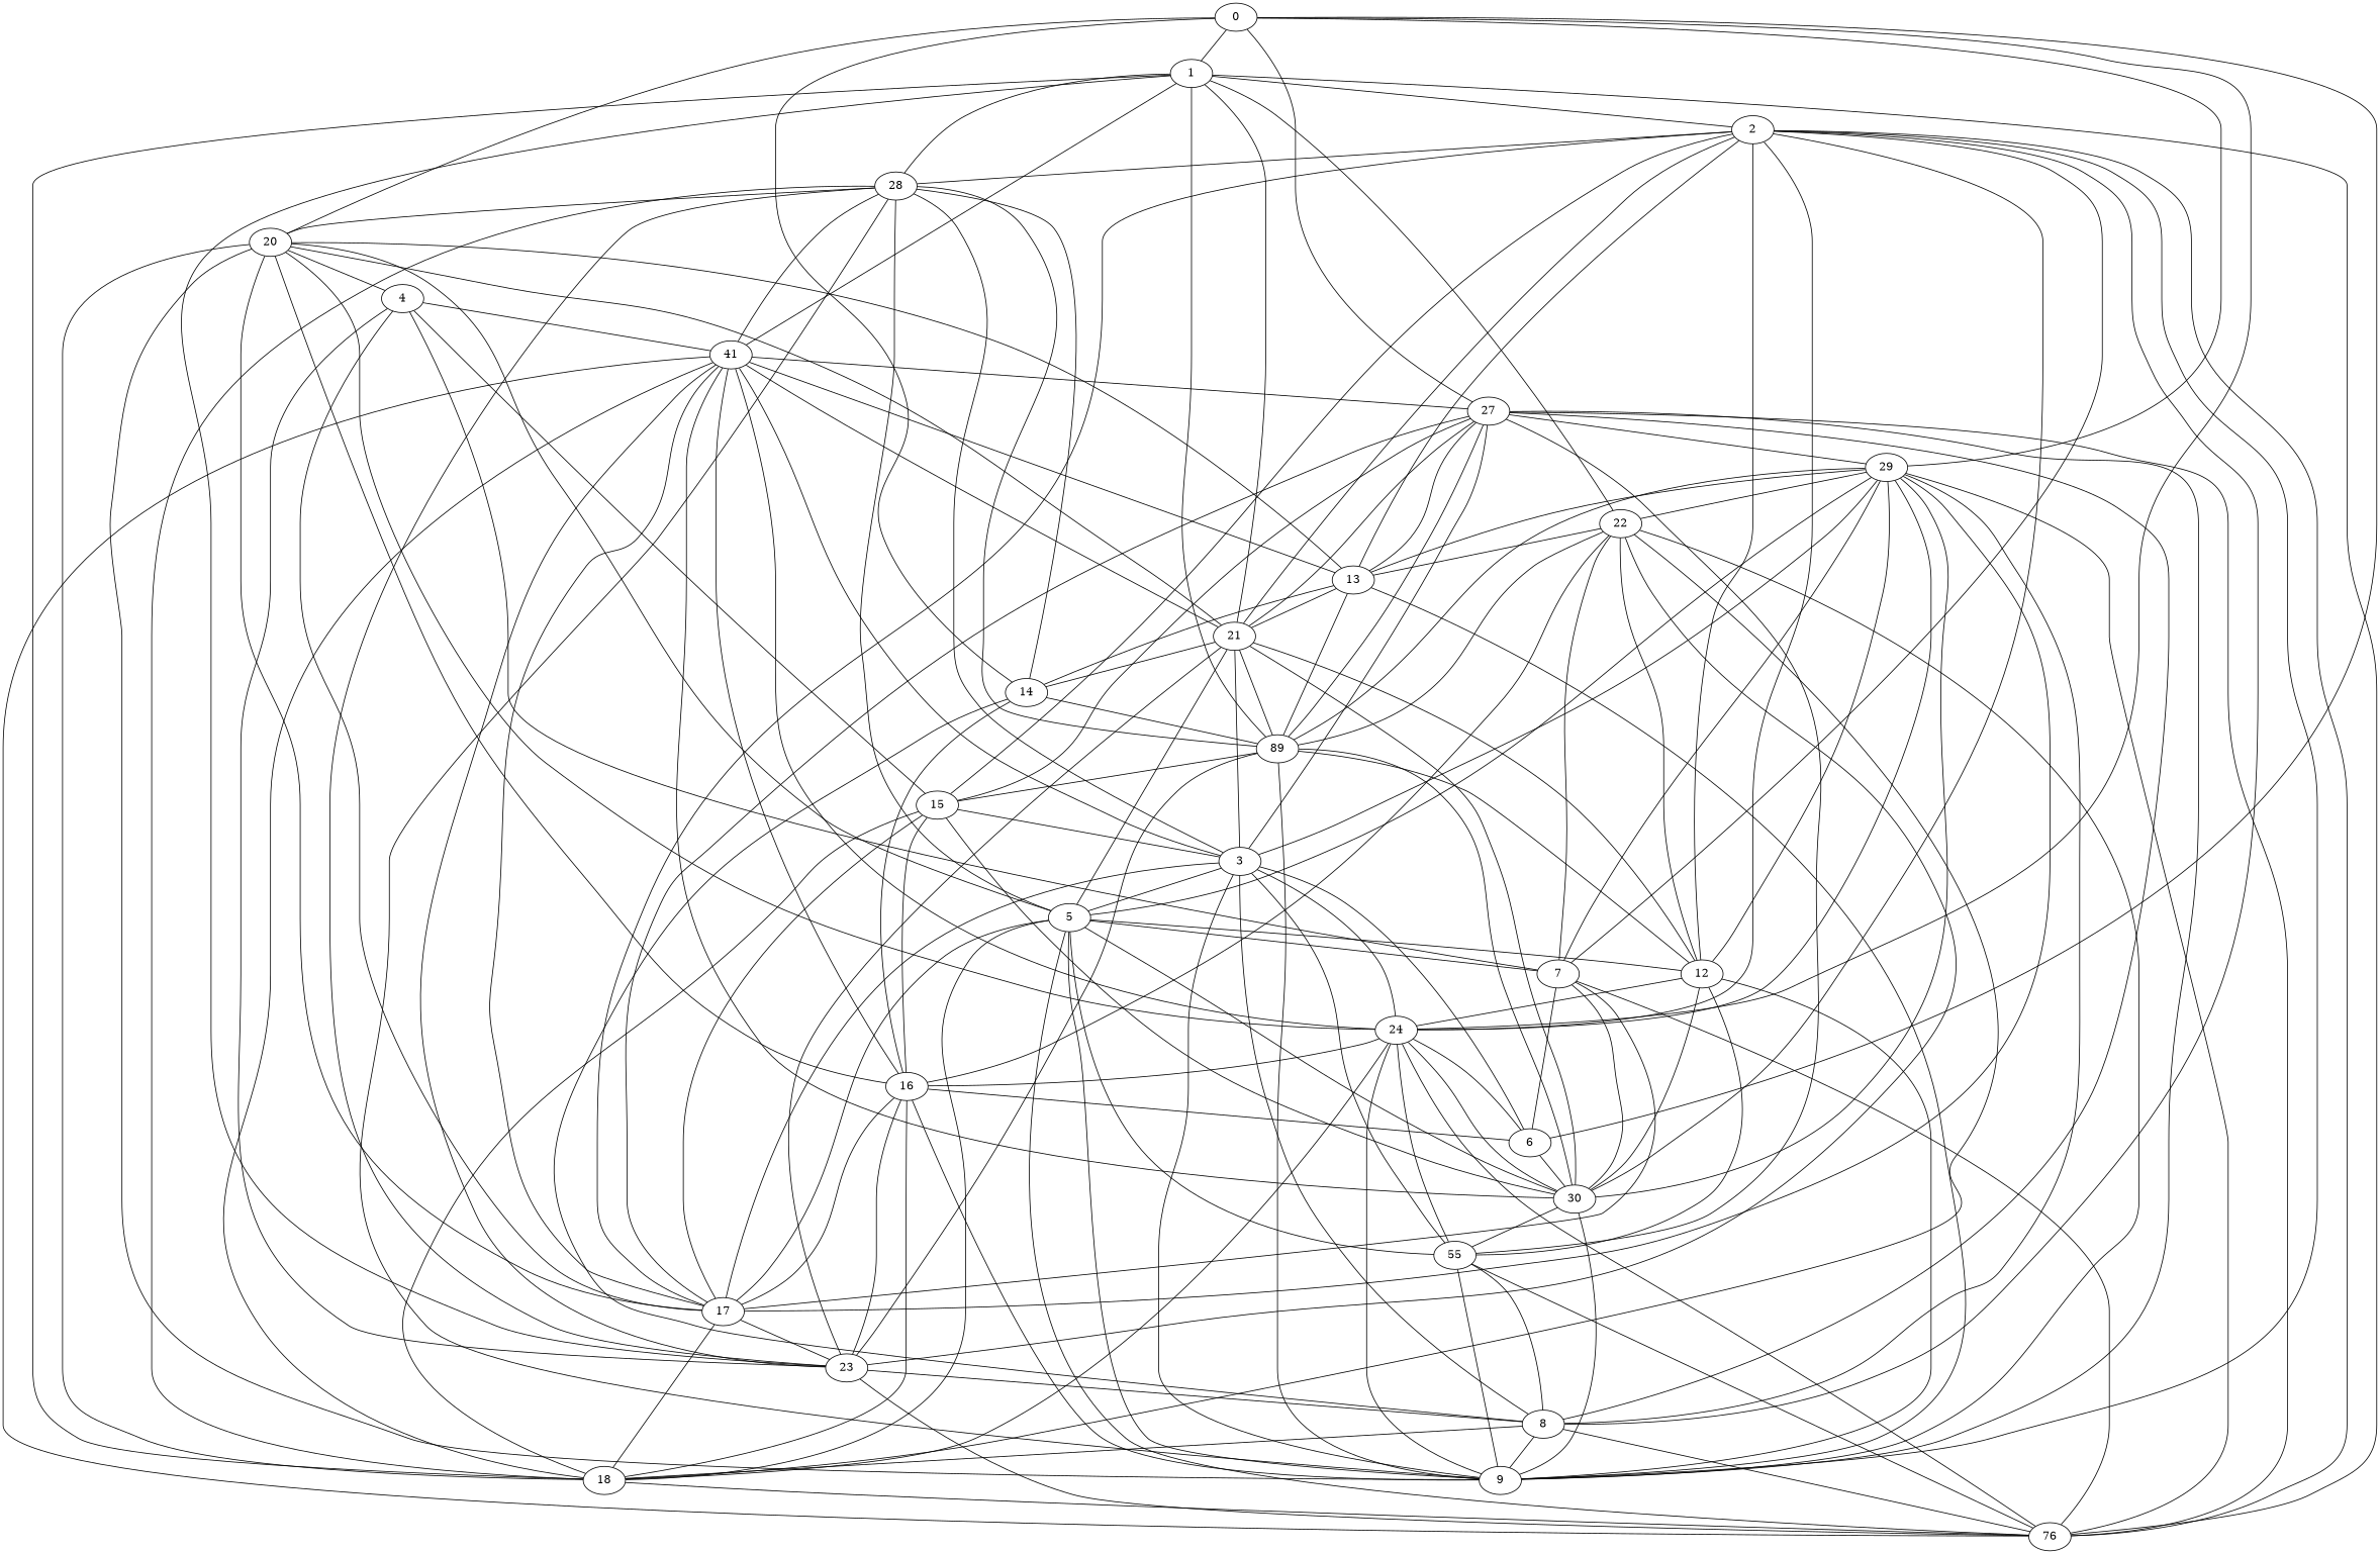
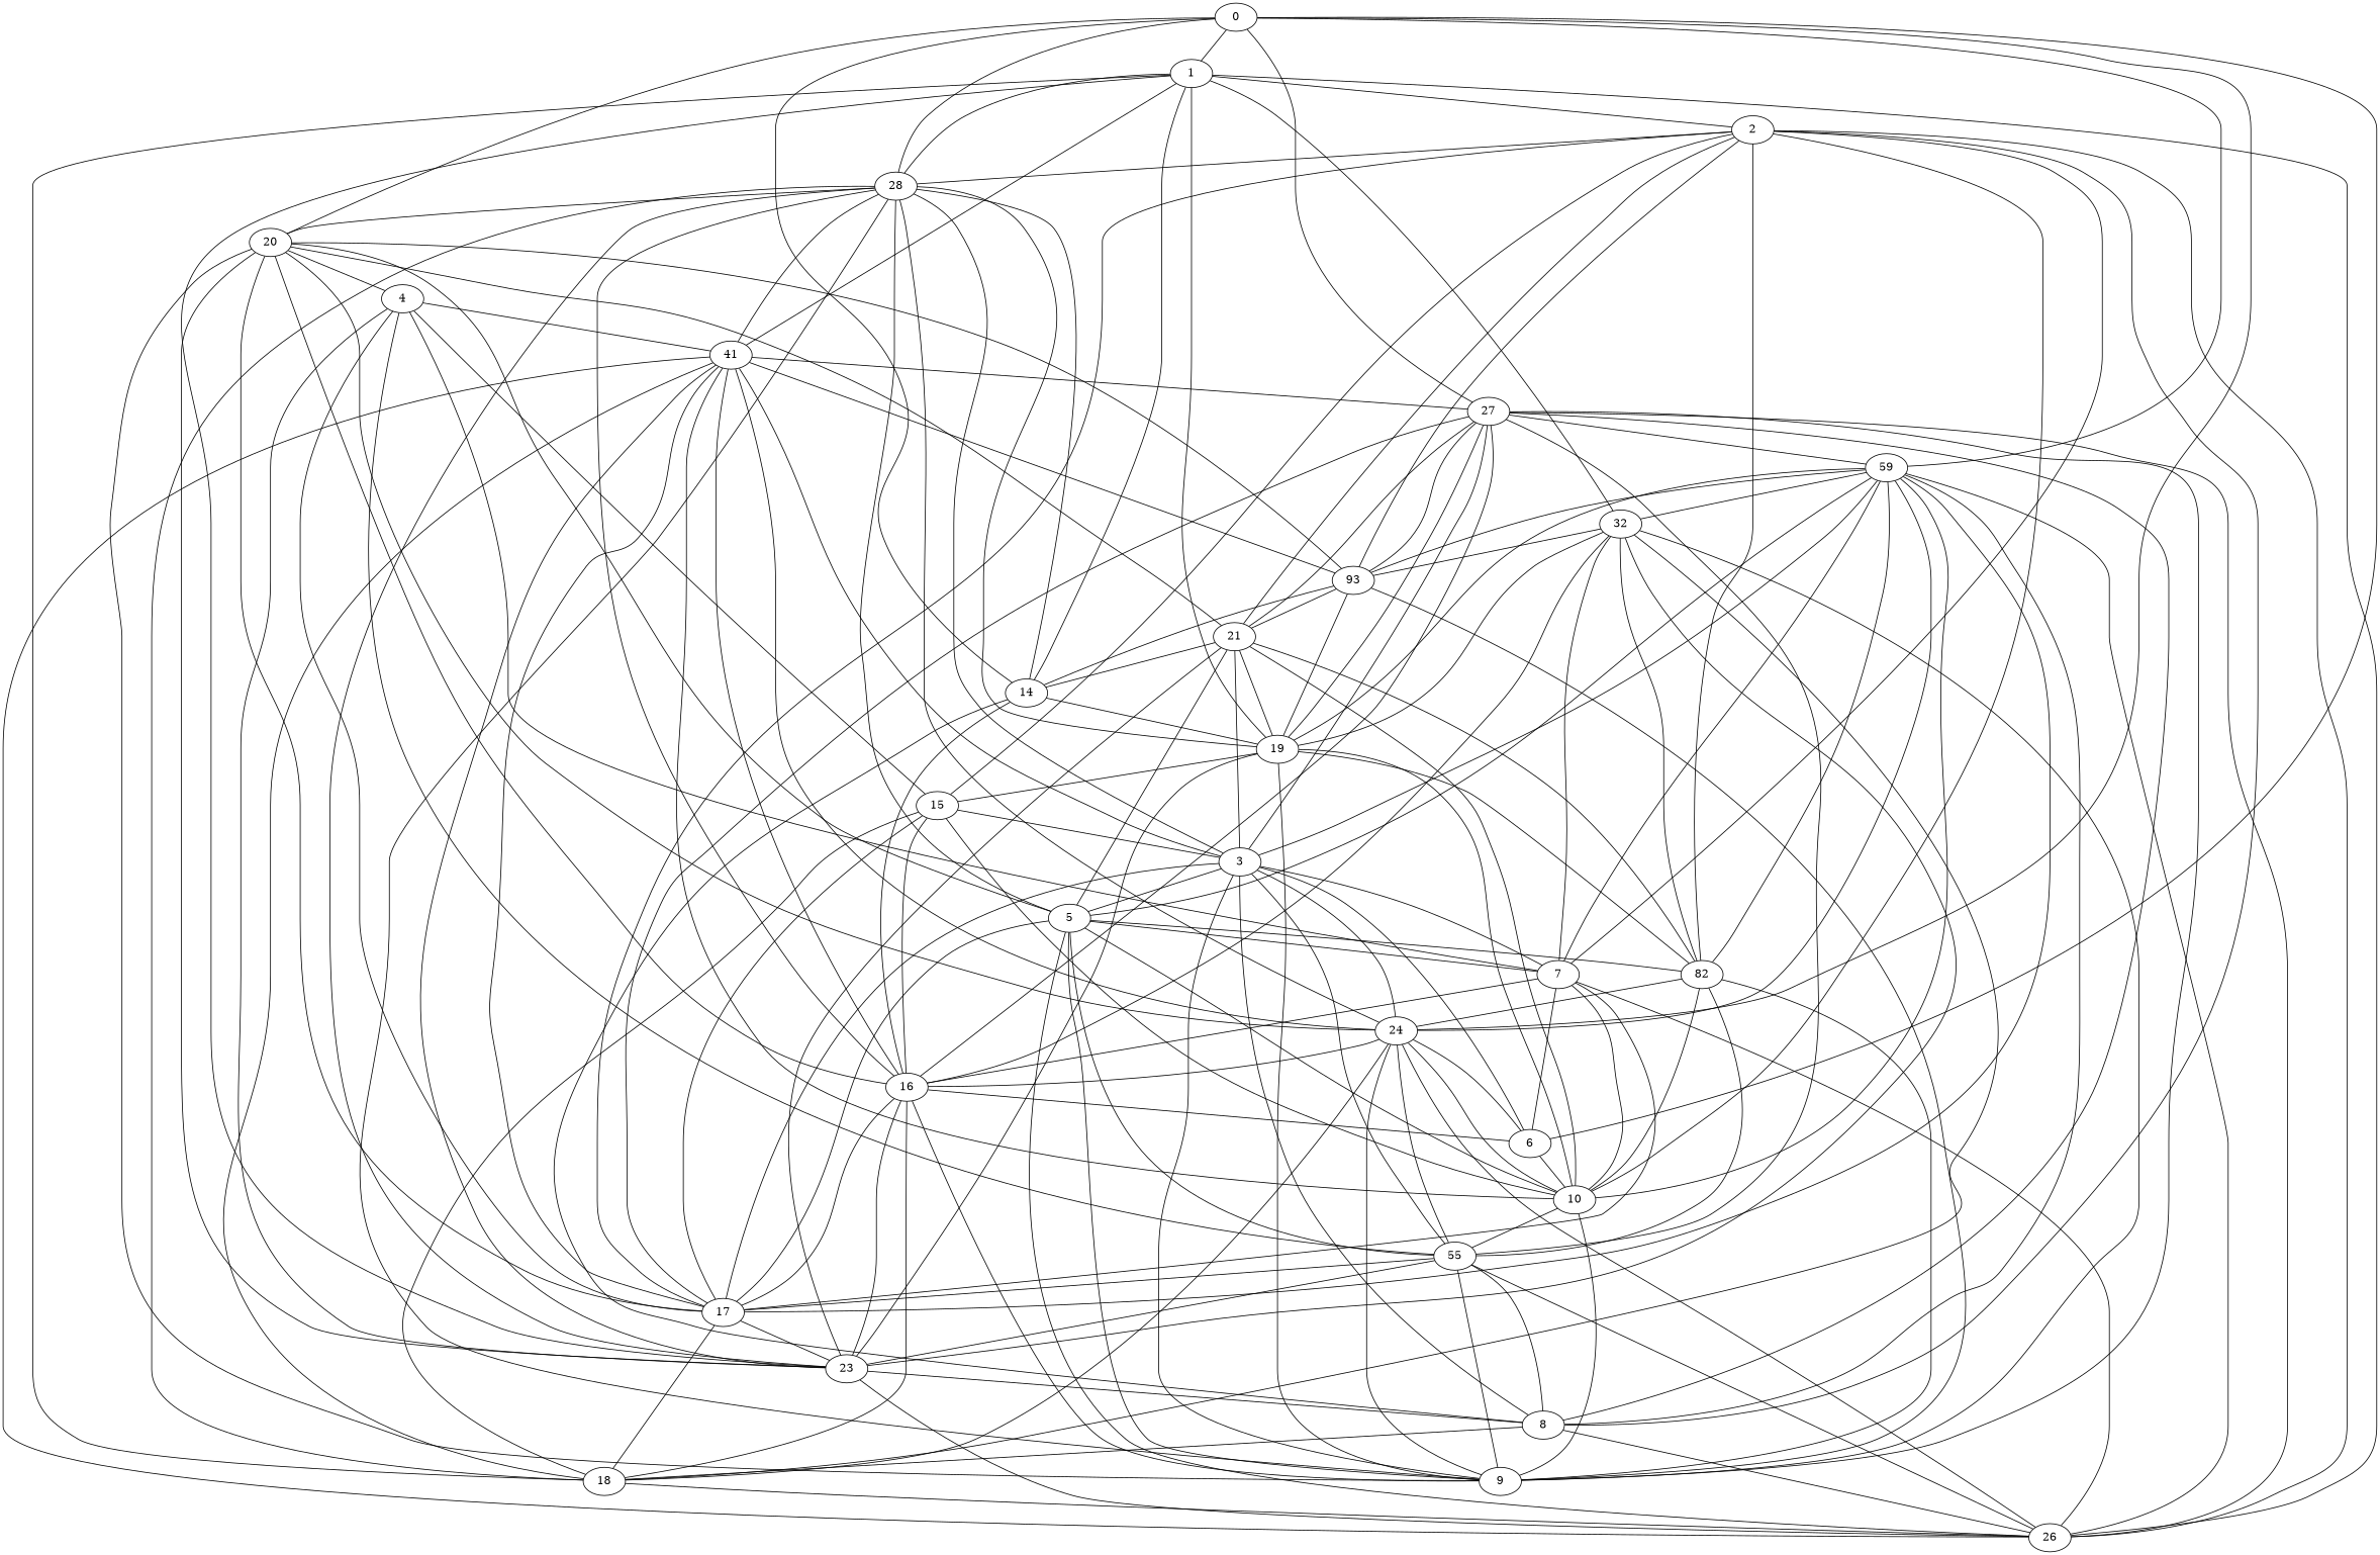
  graph {
    0
    1
    24
    27
    2
    n6 [label=41]
    18
-   19 [label=89]
+   19
    23
    28
    6
    9
-   10 [label=30]
+   10
    3
-   29
+   29 [label=59]
    16
-   26 [label=76]
+   26
    n18 [label=55]
    8
-   12
-   13
+   12 [label=82]
+   13 [label=93]
    17
    21
    5
-   22
+   22 [label=32]
    15
    20
    14
    7
    4
    0 -- 1
    0 -- 24
    0 -- 27
    1 -- 2
    1 -- n6
    1 -- 18
    1 -- 19
    1 -- 23
    1 -- 28
    24 -- n6
    24 -- 18
-   24 -- 2
+   24 -- 28
    24 -- 6
    24 -- 9
    24 -- 10
    24 -- 3
    24 -- 29
    24 -- 16
    24 -- 26
    24 -- n18
    27 -- 29
    27 -- 26
    27 -- 8
    2 -- 28
-   2 -- 9
    2 -- 10
    2 -- 8
    2 -- 12
    2 -- 13
    2 -- 17
    2 -- 21
    n6 -- 27
    n6 -- 18
    n6 -- 23
    n6 -- 17
-   n6 -- 21
    18 -- 26
-   18 -- 5
    18 -- 22
    19 -- 27
    19 -- 28
    19 -- 9
    19 -- 29
    19 -- 12
    19 -- 13
    19 -- 22
    19 -- 15
    23 -- 19
+   23 -- n18
    23 -- 8
    23 -- 21
-   18 -- 20
+   23 -- 20
+   28 -- 0
    28 -- n6
    28 -- 18
    28 -- 23
    28 -- 3
    28 -- 20
    6 -- 0
    6 -- 10
    9 -- 27
    9 -- 28
    9 -- 13
    9 -- 5
    9 -- 20
    10 -- n6
    10 -- 19
    10 -- 9
    10 -- 29
    10 -- n18
    10 -- 15
    10 -- 7
    3 -- 27
    3 -- n6
    3 -- 6
    3 -- 9
    3 -- 29
    3 -- 17
    3 -- 21
    3 -- 5
    29 -- 0
    29 -- 12
    29 -- 13
    29 -- 17
    29 -- 5
    29 -- 22
    16 -- n6
    16 -- 18
    16 -- 23
+   16 -- 28
    16 -- 6
    16 -- 9
    16 -- 22
    16 -- 15
    16 -- 20
    16 -- 14
    26 -- 1
    26 -- 2
    26 -- n6
    26 -- 23
    26 -- 29
    26 -- n18
    26 -- 5
    26 -- 7
    n18 -- 27
    n18 -- 9
    n18 -- 3
    n18 -- 8
+   n18 -- 17
    n18 -- 5
+   n18 -- 4
    8 -- 18
-   8 -- 9
    8 -- 3
    8 -- 29
    8 -- 26
    8 -- 14
    12 -- 24
    12 -- 9
    12 -- 10
    12 -- n18
    12 -- 21
    13 -- 27
    13 -- n6
    13 -- 21
    17 -- 27
    17 -- 18
    17 -- 23
    17 -- 16
    17 -- 15
    17 -- 7
    21 -- 27
    21 -- 19
    21 -- 10
    21 -- 5
    21 -- 20
    21 -- 14
    5 -- 28
    5 -- 10
    5 -- 12
    5 -- 17
    5 -- 7
    22 -- 1
    22 -- 23
    22 -- 9
    22 -- 12
    22 -- 13
-   15 -- 27
+   16 -- 27
    15 -- 2
    15 -- 18
    15 -- 3
    20 -- 0
    20 -- 24
    20 -- 13
    20 -- 17
    20 -- 5
    20 -- 4
    14 -- 0
-   21 -- 1
+   14 -- 1
    14 -- 19
    14 -- 28
    14 -- 13
    7 -- 2
    7 -- 6
+   7 -- 3
    7 -- 29
+   7 -- 16
    7 -- 22
    7 -- 4
    4 -- n6
    4 -- 23
    4 -- 17
    4 -- 15
  }
